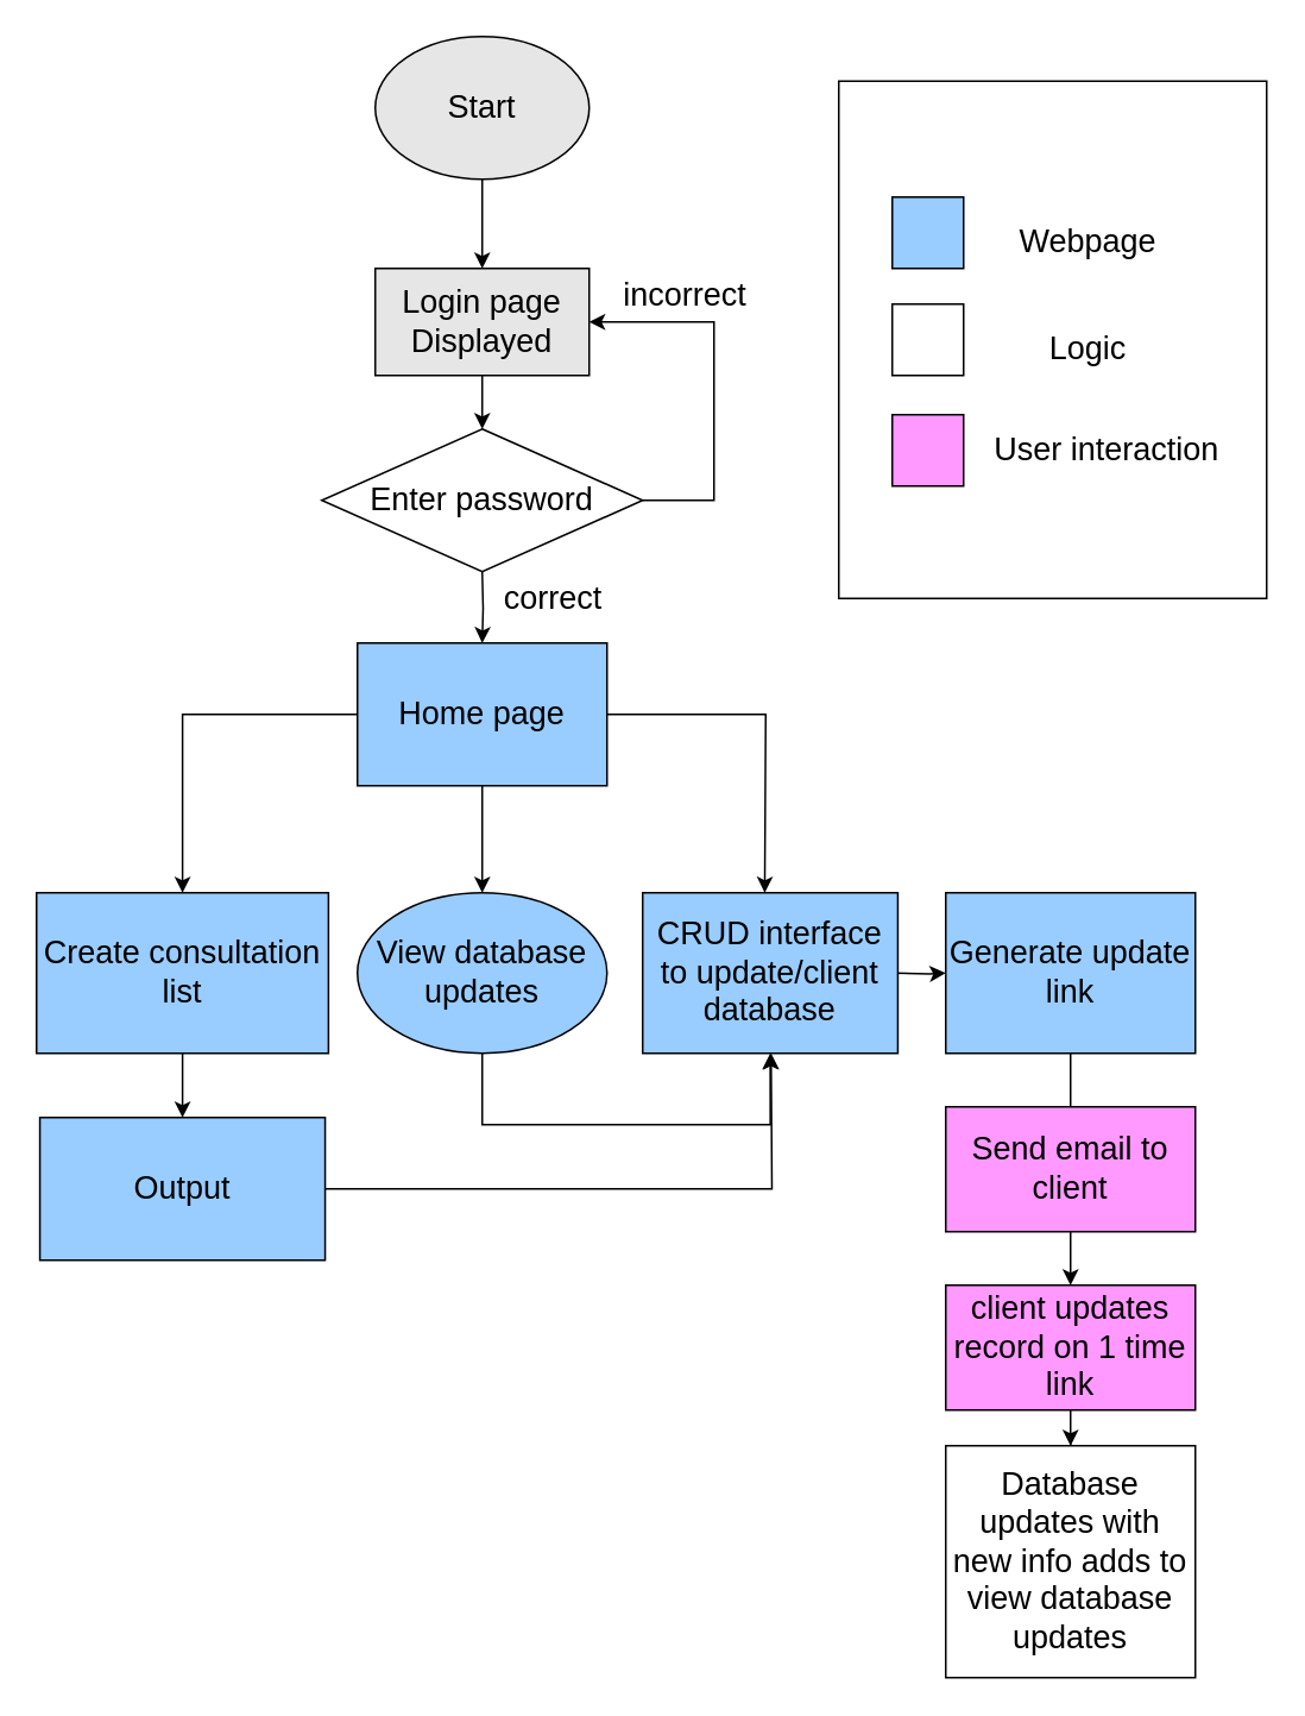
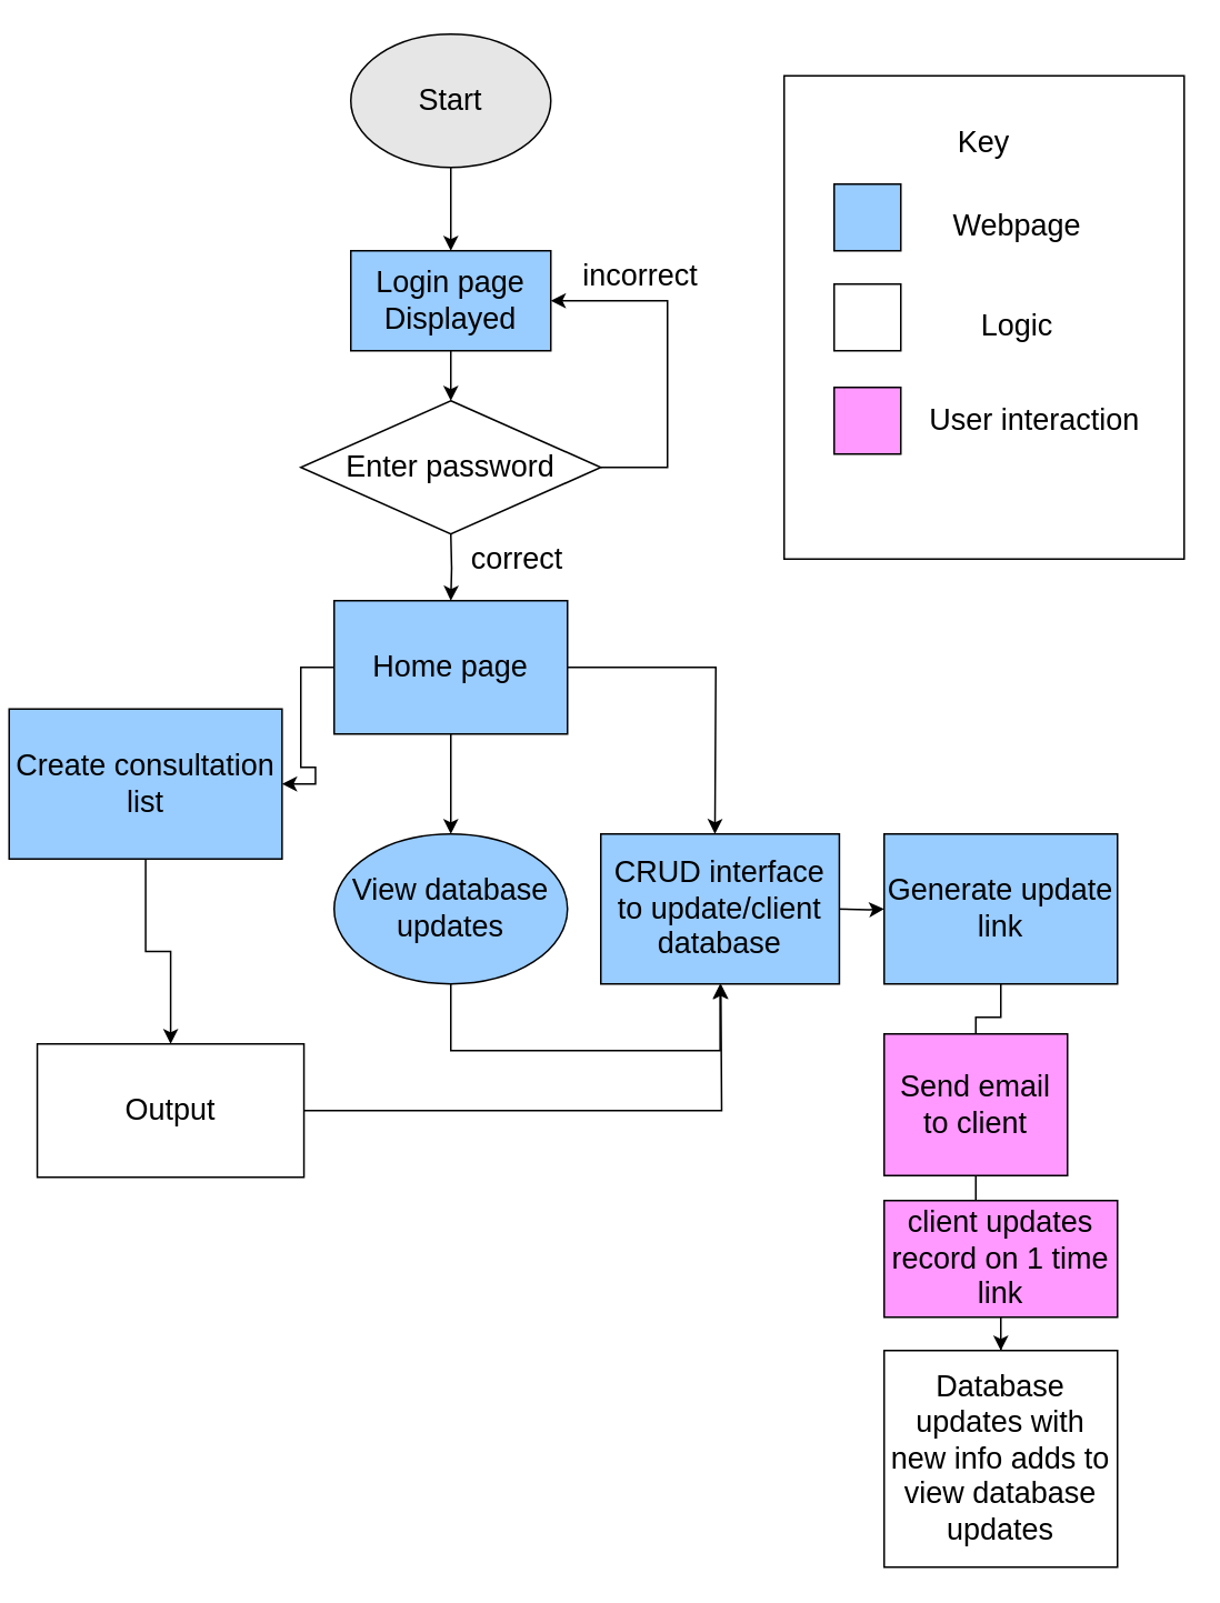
  <mxCell id="0" />
  <mxCell id="1" parent="0" />
  <mxCell id="2" style="edgeStyle=orthogonalEdgeStyle;rounded=0;orthogonalLoop=1;jettySize=auto;html=1;entryX=0.5;entryY=0;entryDx=0;entryDy=0;fontSize=18;" edge="1" parent="1" source="3" target="5"><mxGeometry relative="1" as="geometry" /></mxCell>
  <mxCell id="3" value="Start" style="ellipse;whiteSpace=wrap;html=1;fontSize=18;fillColor=#E6E6E6;" vertex="1" parent="1"><mxGeometry x="210" y="20" width="120" height="80" as="geometry" /></mxCell>
  <mxCell id="4" style="edgeStyle=orthogonalEdgeStyle;rounded=0;orthogonalLoop=1;jettySize=auto;html=1;entryX=0.5;entryY=0;entryDx=0;entryDy=0;fontSize=18;" edge="1" parent="1" source="5"><mxGeometry relative="1" as="geometry"><mxPoint x="270" y="240" as="targetPoint" /></mxGeometry></mxCell>
- <mxCell id="5" value="Login page Displayed" style="rounded=0;whiteSpace=wrap;html=1;fontSize=18;fillColor=#e6e6e6;" vertex="1" parent="1"><mxGeometry x="210" y="150" width="120" height="60" as="geometry" /></mxCell>
+ <mxCell id="5" value="Login page Displayed" style="rounded=0;whiteSpace=wrap;html=1;fontSize=18;fillColor=#99CCFF;" vertex="1" parent="1"><mxGeometry x="210" y="150" width="120" height="60" as="geometry" /></mxCell>
  <mxCell id="6" style="edgeStyle=orthogonalEdgeStyle;rounded=0;orthogonalLoop=1;jettySize=auto;html=1;exitX=0.5;exitY=1;exitDx=0;exitDy=0;fontSize=18;" edge="1" parent="1"><mxGeometry relative="1" as="geometry"><mxPoint x="270" y="360" as="targetPoint" /><mxPoint x="270" y="320" as="sourcePoint" /></mxGeometry></mxCell>
  <mxCell id="7" value="correct" style="text;html=1;strokeColor=none;fillColor=none;align=center;verticalAlign=middle;whiteSpace=wrap;rounded=0;fontSize=18;" vertex="1" parent="1"><mxGeometry x="280" y="320" width="60" height="30" as="geometry" /></mxCell>
  <mxCell id="8" style="edgeStyle=orthogonalEdgeStyle;rounded=0;orthogonalLoop=1;jettySize=auto;html=1;entryX=0.5;entryY=0;entryDx=0;entryDy=0;fontSize=18;endArrow=none;" edge="1" parent="1" source="9" target="23"><mxGeometry relative="1" as="geometry" /></mxCell>
  <mxCell id="9" value="Generate update link" style="rounded=0;whiteSpace=wrap;html=1;fontSize=18;fillColor=#99CCFF;" vertex="1" parent="1"><mxGeometry x="530" y="500" width="140" height="90" as="geometry" /></mxCell>
  <mxCell id="10" style="edgeStyle=orthogonalEdgeStyle;rounded=0;orthogonalLoop=1;jettySize=auto;html=1;fontSize=18;" edge="1" parent="1" source="13" target="15"><mxGeometry relative="1" as="geometry" /></mxCell>
  <mxCell id="11" style="edgeStyle=orthogonalEdgeStyle;rounded=0;orthogonalLoop=1;jettySize=auto;html=1;entryX=0.5;entryY=0;entryDx=0;entryDy=0;fontSize=18;" edge="1" parent="1" source="13" target="17"><mxGeometry relative="1" as="geometry" /></mxCell>
  <mxCell id="12" style="edgeStyle=orthogonalEdgeStyle;rounded=0;orthogonalLoop=1;jettySize=auto;html=1;fontSize=18;" edge="1" parent="1" source="13"><mxGeometry relative="1" as="geometry"><mxPoint x="428.471" y="500" as="targetPoint" /></mxGeometry></mxCell>
  <mxCell id="13" value="Home page" style="rounded=0;whiteSpace=wrap;html=1;fontSize=18;fillColor=#99CCFF;" vertex="1" parent="1"><mxGeometry x="200" y="360" width="140" height="80" as="geometry" /></mxCell>
  <mxCell id="14" value="" style="edgeStyle=orthogonalEdgeStyle;rounded=0;orthogonalLoop=1;jettySize=auto;html=1;fontSize=18;" edge="1" parent="1" source="15" target="29"><mxGeometry relative="1" as="geometry" /></mxCell>
- <mxCell id="15" value="Create consultation list" style="rounded=0;whiteSpace=wrap;html=1;fontSize=18;fillColor=#99CCFF;" vertex="1" parent="1"><mxGeometry x="20" y="500" width="163.75" height="90" as="geometry" /></mxCell>
+ <mxCell id="15" value="Create consultation list" style="rounded=0;whiteSpace=wrap;html=1;fontSize=18;fillColor=#99CCFF;" vertex="1" parent="1"><mxGeometry x="5" y="425" width="163.75" height="90" as="geometry" /></mxCell>
  <mxCell id="16" style="edgeStyle=orthogonalEdgeStyle;rounded=0;orthogonalLoop=1;jettySize=auto;html=1;entryX=0.5;entryY=1;entryDx=0;entryDy=0;fontSize=18;" edge="1" parent="1" source="17" target="27"><mxGeometry relative="1" as="geometry"><Array as="points"><mxPoint x="270" y="630" /><mxPoint x="432" y="630" /></Array></mxGeometry></mxCell>
  <mxCell id="17" value="View database updates" style="ellipse;whiteSpace=wrap;html=1;fontSize=18;fillColor=#99CCFF;" vertex="1" parent="1"><mxGeometry x="200" y="500" width="140" height="90" as="geometry" /></mxCell>
  <mxCell id="18" style="edgeStyle=orthogonalEdgeStyle;rounded=0;orthogonalLoop=1;jettySize=auto;html=1;fontSize=18;" edge="1" parent="1" target="9"><mxGeometry relative="1" as="geometry"><mxPoint x="500" y="545" as="sourcePoint" /></mxGeometry></mxCell>
  <mxCell id="19" style="edgeStyle=orthogonalEdgeStyle;rounded=0;orthogonalLoop=1;jettySize=auto;html=1;fontSize=18;entryX=1;entryY=0.5;entryDx=0;entryDy=0;" edge="1" parent="1" source="20" target="5"><mxGeometry relative="1" as="geometry"><mxPoint x="380" y="200" as="targetPoint" /><Array as="points"><mxPoint x="400" y="280" /><mxPoint x="400" y="180" /></Array></mxGeometry></mxCell>
  <mxCell id="20" value="Enter password" style="rhombus;whiteSpace=wrap;html=1;fontSize=18;fillColor=#FFFFFF;" vertex="1" parent="1"><mxGeometry x="180" y="240" width="180" height="80" as="geometry" /></mxCell>
  <mxCell id="21" value="incorrect" style="text;html=1;strokeColor=none;fillColor=none;align=center;verticalAlign=middle;whiteSpace=wrap;rounded=0;fontSize=18;" vertex="1" parent="1"><mxGeometry x="353.75" y="150" width="60" height="30" as="geometry" /></mxCell>
  <mxCell id="22" style="edgeStyle=orthogonalEdgeStyle;rounded=0;orthogonalLoop=1;jettySize=auto;html=1;entryX=0.5;entryY=0;entryDx=0;entryDy=0;fontSize=18;" edge="1" parent="1" source="23" target="25"><mxGeometry relative="1" as="geometry" /></mxCell>
- <mxCell id="23" value="Send email to client" style="rounded=0;whiteSpace=wrap;html=1;fontSize=18;fillColor=#FF99FF;" vertex="1" parent="1"><mxGeometry x="530" y="620" width="140" height="70" as="geometry" /></mxCell>
+ <mxCell id="23" value="Send email to client" style="rounded=0;whiteSpace=wrap;html=1;fontSize=18;fillColor=#FF99FF;" vertex="1" parent="1"><mxGeometry x="530" y="620" width="110" height="85" as="geometry" /></mxCell>
  <mxCell id="24" style="edgeStyle=orthogonalEdgeStyle;rounded=0;orthogonalLoop=1;jettySize=auto;html=1;entryX=0.5;entryY=0;entryDx=0;entryDy=0;fontSize=18;" edge="1" parent="1" source="25" target="26"><mxGeometry relative="1" as="geometry" /></mxCell>
  <mxCell id="25" value="client updates record on 1 time link" style="rounded=0;whiteSpace=wrap;html=1;fontSize=18;fillColor=#FF99FF;" vertex="1" parent="1"><mxGeometry x="530" y="720" width="140" height="70" as="geometry" /></mxCell>
  <mxCell id="26" value="Database updates with new info adds to view database updates" style="rounded=0;whiteSpace=wrap;html=1;fontSize=18;fillColor=#FFFFFF;" vertex="1" parent="1"><mxGeometry x="530" y="810" width="140" height="130" as="geometry" /></mxCell>
  <mxCell id="27" value="CRUD interface to update/client database" style="rounded=0;whiteSpace=wrap;html=1;fontSize=18;fillColor=#99CCFF;" vertex="1" parent="1"><mxGeometry x="360" y="500" width="143.12" height="90" as="geometry" /></mxCell>
  <mxCell id="28" style="edgeStyle=orthogonalEdgeStyle;rounded=0;orthogonalLoop=1;jettySize=auto;html=1;fontSize=18;exitX=1;exitY=0.5;exitDx=0;exitDy=0;" edge="1" parent="1" source="29"><mxGeometry relative="1" as="geometry"><mxPoint x="432" y="590" as="targetPoint" /><mxPoint x="183.88" y="666" as="sourcePoint" /></mxGeometry></mxCell>
- <mxCell id="29" value="Output" style="whiteSpace=wrap;html=1;rounded=0;fontSize=18;fillColor=#99CCFF;" vertex="1" parent="1"><mxGeometry x="21.88" y="626" width="160" height="80" as="geometry" /></mxCell>
+ <mxCell id="29" value="Output" style="whiteSpace=wrap;html=1;rounded=0;fontSize=18;fillColor=#ffffff;" vertex="1" parent="1"><mxGeometry x="21.88" y="626" width="160" height="80" as="geometry" /></mxCell>
  <mxCell id="30" value="" style="rounded=0;whiteSpace=wrap;html=1;fontSize=18;fillColor=#FFFFFF;" vertex="1" parent="1"><mxGeometry x="470" y="45" width="240" height="290" as="geometry" /></mxCell>
+ <mxCell id="31" value="Key" style="text;html=1;strokeColor=none;fillColor=none;align=center;verticalAlign=middle;whiteSpace=wrap;rounded=0;fontSize=18;" vertex="1" parent="1"><mxGeometry x="560" y="70" width="60" height="30" as="geometry" /></mxCell>
  <mxCell id="32" value="" style="rounded=0;whiteSpace=wrap;html=1;fontSize=18;fillColor=#99CCFF;" vertex="1" parent="1"><mxGeometry x="500" y="110" width="40" height="40" as="geometry" /></mxCell>
  <mxCell id="33" value="Webpage" style="text;html=1;strokeColor=none;fillColor=none;align=center;verticalAlign=middle;whiteSpace=wrap;rounded=0;fontSize=18;" vertex="1" parent="1"><mxGeometry x="580" y="120" width="60" height="30" as="geometry" /></mxCell>
  <mxCell id="34" value="" style="rounded=0;whiteSpace=wrap;html=1;fontSize=18;fillColor=#FFFFFF;" vertex="1" parent="1"><mxGeometry x="500" y="170" width="40" height="40" as="geometry" /></mxCell>
  <mxCell id="35" value="Logic" style="text;html=1;strokeColor=none;fillColor=none;align=center;verticalAlign=middle;whiteSpace=wrap;rounded=0;fontSize=18;" vertex="1" parent="1"><mxGeometry x="580" y="180" width="60" height="30" as="geometry" /></mxCell>
  <mxCell id="36" value="" style="rounded=0;whiteSpace=wrap;html=1;fontSize=18;fillColor=#FF99FF;" vertex="1" parent="1"><mxGeometry x="500" y="232" width="40" height="40" as="geometry" /></mxCell>
  <mxCell id="37" value="User interaction" style="text;html=1;align=center;verticalAlign=middle;resizable=0;points=[];autosize=1;strokeColor=none;fillColor=none;fontSize=18;" vertex="1" parent="1"><mxGeometry x="550" y="237" width="140" height="30" as="geometry" /></mxCell>
